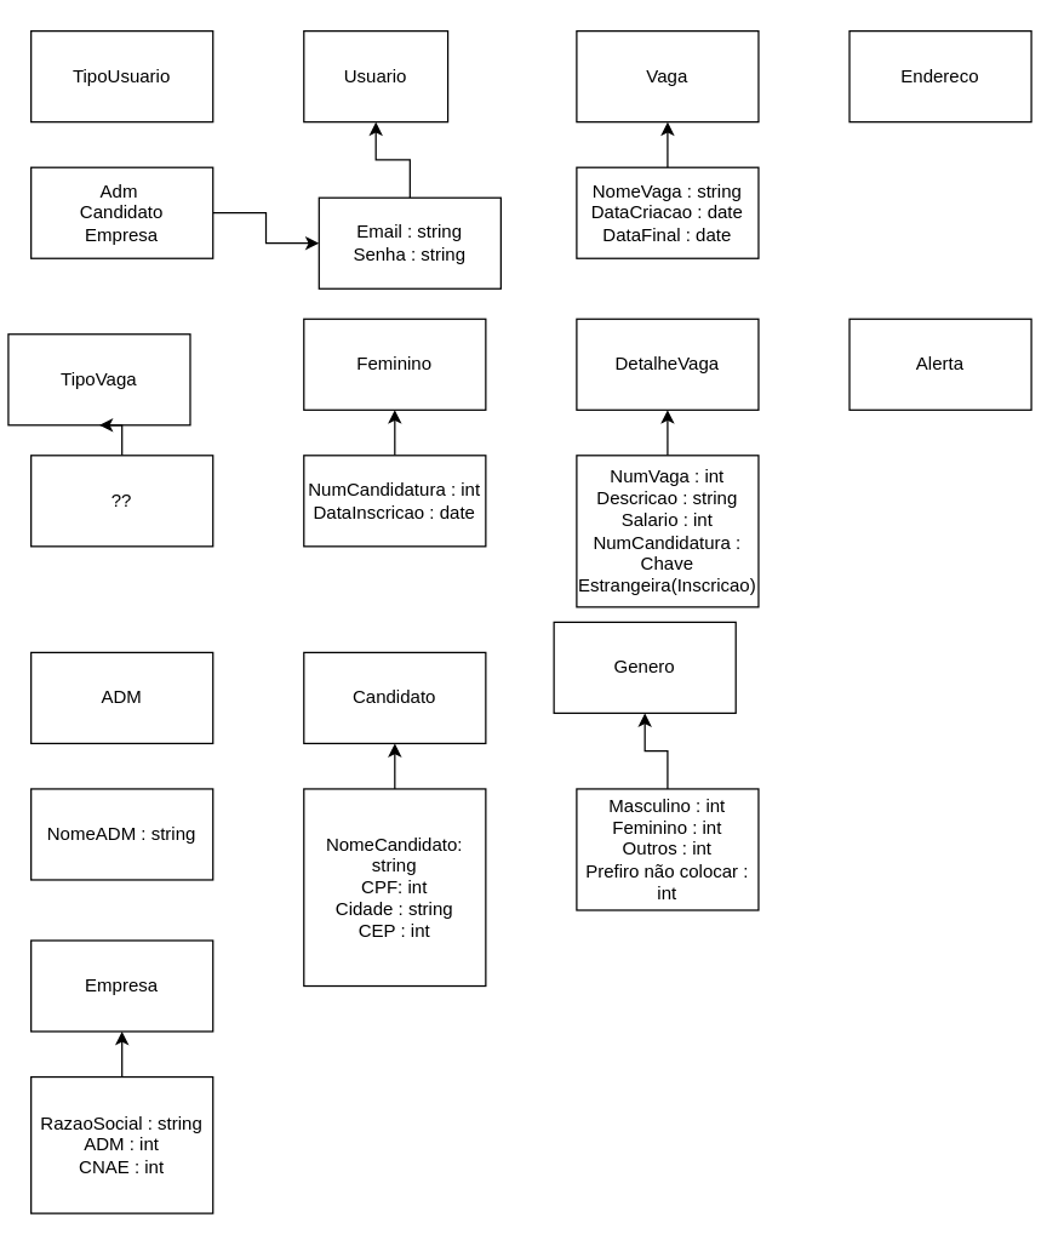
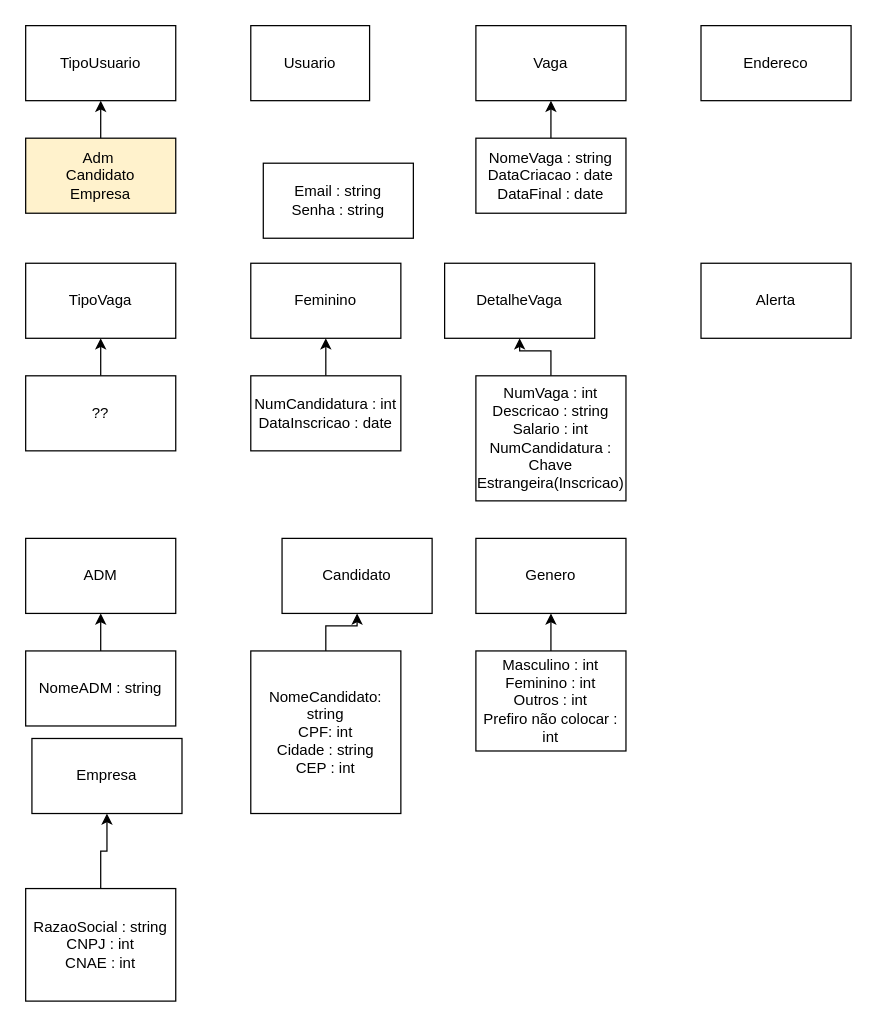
  <mxCell id="0" />
  <mxCell id="1" parent="0" />
  <mxCell id="2" value="Usuario" style="rounded=0;whiteSpace=wrap;html=1;" parent="1" vertex="1"><mxGeometry x="200" y="20" width="95" height="60" as="geometry" /></mxCell>
  <mxCell id="3" value="TipoUsuario" style="rounded=0;whiteSpace=wrap;html=1;" parent="1" vertex="1"><mxGeometry x="20" y="20" width="120" height="60" as="geometry" /></mxCell>
  <mxCell id="4" value="Vaga" style="rounded=0;whiteSpace=wrap;html=1;" parent="1" vertex="1"><mxGeometry x="380" y="20" width="120" height="60" as="geometry" /></mxCell>
  <mxCell id="5" value="Feminino" style="rounded=0;whiteSpace=wrap;html=1;" parent="1" vertex="1"><mxGeometry x="200" y="210" width="120" height="60" as="geometry" /></mxCell>
- <mxCell id="6" value="TipoVaga" style="rounded=0;whiteSpace=wrap;html=1;" parent="1" vertex="1"><mxGeometry x="5" y="220" width="120" height="60" as="geometry" /></mxCell>
- <mxCell id="7" value="Empresa" style="rounded=0;whiteSpace=wrap;html=1;" parent="1" vertex="1"><mxGeometry x="20" y="620" width="120" height="60" as="geometry" /></mxCell>
+ <mxCell id="6" value="TipoVaga" style="rounded=0;whiteSpace=wrap;html=1;" parent="1" vertex="1"><mxGeometry x="20" y="210" width="120" height="60" as="geometry" /></mxCell>
+ <mxCell id="7" value="Empresa" style="rounded=0;whiteSpace=wrap;html=1;" parent="1" vertex="1"><mxGeometry x="25" y="590" width="120" height="60" as="geometry" /></mxCell>
  <mxCell id="8" value="ADM" style="rounded=0;whiteSpace=wrap;html=1;" parent="1" vertex="1"><mxGeometry x="20" y="430" width="120" height="60" as="geometry" /></mxCell>
- <mxCell id="9" value="Candidato" style="rounded=0;whiteSpace=wrap;html=1;" parent="1" vertex="1"><mxGeometry x="200" y="430" width="120" height="60" as="geometry" /></mxCell>
- <mxCell id="10" value="" style="edgeStyle=orthogonalEdgeStyle;rounded=0;orthogonalLoop=1;jettySize=auto;html=1;" parent="1" source="11" target="13" edge="1"><mxGeometry relative="1" as="geometry" /></mxCell>
- <mxCell id="11" value="Adm&amp;nbsp;&lt;br&gt;Candidato&lt;br&gt;Empresa" style="rounded=0;whiteSpace=wrap;html=1;" parent="1" vertex="1"><mxGeometry x="20" y="110" width="120" height="60" as="geometry" /></mxCell>
- <mxCell id="12" value="" style="edgeStyle=orthogonalEdgeStyle;rounded=0;orthogonalLoop=1;jettySize=auto;html=1;" parent="1" source="13" target="2" edge="1"><mxGeometry relative="1" as="geometry" /></mxCell>
+ <mxCell id="9" value="Candidato" style="rounded=0;whiteSpace=wrap;html=1;" parent="1" vertex="1"><mxGeometry x="225" y="430" width="120" height="60" as="geometry" /></mxCell>
+ <mxCell id="10" value="" style="edgeStyle=orthogonalEdgeStyle;rounded=0;orthogonalLoop=1;jettySize=auto;html=1;" parent="1" source="11" target="3" edge="1"><mxGeometry relative="1" as="geometry" /></mxCell>
+ <mxCell id="11" value="Adm&amp;nbsp;&lt;br&gt;Candidato&lt;br&gt;Empresa" style="rounded=0;whiteSpace=wrap;html=1;fillColor=#fff2cc;" parent="1" vertex="1"><mxGeometry x="20" y="110" width="120" height="60" as="geometry" /></mxCell>
  <mxCell id="13" value="Email : string&lt;br&gt;Senha : string" style="rounded=0;whiteSpace=wrap;html=1;" parent="1" vertex="1"><mxGeometry x="210" y="130" width="120" height="60" as="geometry" /></mxCell>
  <mxCell id="14" value="Endereco" style="rounded=0;whiteSpace=wrap;html=1;" parent="1" vertex="1"><mxGeometry x="560" y="20" width="120" height="60" as="geometry" /></mxCell>
  <mxCell id="15" value="" style="edgeStyle=orthogonalEdgeStyle;rounded=0;orthogonalLoop=1;jettySize=auto;html=1;" parent="1" source="16" target="4" edge="1"><mxGeometry relative="1" as="geometry" /></mxCell>
  <mxCell id="16" value="NomeVaga : string&lt;br&gt;DataCriacao : date&lt;br&gt;DataFinal : date" style="rounded=0;whiteSpace=wrap;html=1;" parent="1" vertex="1"><mxGeometry x="380" y="110" width="120" height="60" as="geometry" /></mxCell>
  <mxCell id="17" value="" style="edgeStyle=orthogonalEdgeStyle;rounded=0;orthogonalLoop=1;jettySize=auto;html=1;" parent="1" source="18" target="6" edge="1"><mxGeometry relative="1" as="geometry" /></mxCell>
  <mxCell id="18" value="??" style="rounded=0;whiteSpace=wrap;html=1;" parent="1" vertex="1"><mxGeometry x="20" y="300" width="120" height="60" as="geometry" /></mxCell>
  <mxCell id="19" value="" style="edgeStyle=orthogonalEdgeStyle;rounded=0;orthogonalLoop=1;jettySize=auto;html=1;" parent="1" source="20" target="5" edge="1"><mxGeometry relative="1" as="geometry" /></mxCell>
  <mxCell id="20" value="NumCandidatura : int&lt;br&gt;DataInscricao : date" style="rounded=0;whiteSpace=wrap;html=1;" parent="1" vertex="1"><mxGeometry x="200" y="300" width="120" height="60" as="geometry" /></mxCell>
+ <mxCell id="21" value="" style="edgeStyle=orthogonalEdgeStyle;rounded=0;orthogonalLoop=1;jettySize=auto;html=1;" parent="1" source="22" target="8" edge="1"><mxGeometry relative="1" as="geometry" /></mxCell>
  <mxCell id="22" value="NomeADM : string&lt;br&gt;" style="rounded=0;whiteSpace=wrap;html=1;" parent="1" vertex="1"><mxGeometry x="20" y="520" width="120" height="60" as="geometry" /></mxCell>
  <mxCell id="23" value="" style="edgeStyle=orthogonalEdgeStyle;rounded=0;orthogonalLoop=1;jettySize=auto;html=1;" parent="1" source="24" target="9" edge="1"><mxGeometry relative="1" as="geometry" /></mxCell>
  <mxCell id="24" value="NomeCandidato: string&lt;br&gt;CPF: int&lt;br&gt;Cidade : string&lt;br&gt;CEP : int" style="rounded=0;whiteSpace=wrap;html=1;" parent="1" vertex="1"><mxGeometry x="200" y="520" width="120" height="130" as="geometry" /></mxCell>
  <mxCell id="25" value="" style="edgeStyle=orthogonalEdgeStyle;rounded=0;orthogonalLoop=1;jettySize=auto;html=1;" parent="1" source="26" target="7" edge="1"><mxGeometry relative="1" as="geometry" /></mxCell>
- <mxCell id="26" value="RazaoSocial : string&lt;br&gt;ADM : int&lt;br&gt;CNAE : int" style="rounded=0;whiteSpace=wrap;html=1;" parent="1" vertex="1"><mxGeometry x="20" y="710" width="120" height="90" as="geometry" /></mxCell>
- <mxCell id="27" value="DetalheVaga" style="rounded=0;whiteSpace=wrap;html=1;" parent="1" vertex="1"><mxGeometry x="380" y="210" width="120" height="60" as="geometry" /></mxCell>
+ <mxCell id="26" value="RazaoSocial : string&lt;br&gt;CNPJ : int&lt;br&gt;CNAE : int" style="rounded=0;whiteSpace=wrap;html=1;" parent="1" vertex="1"><mxGeometry x="20" y="710" width="120" height="90" as="geometry" /></mxCell>
+ <mxCell id="27" value="DetalheVaga" style="rounded=0;whiteSpace=wrap;html=1;" parent="1" vertex="1"><mxGeometry x="355" y="210" width="120" height="60" as="geometry" /></mxCell>
  <mxCell id="28" value="" style="edgeStyle=orthogonalEdgeStyle;rounded=0;orthogonalLoop=1;jettySize=auto;html=1;" parent="1" source="29" target="27" edge="1"><mxGeometry relative="1" as="geometry" /></mxCell>
  <mxCell id="29" value="NumVaga : int&lt;br&gt;Descricao : string&lt;br&gt;Salario : int&lt;br&gt;NumCandidatura : Chave Estrangeira(Inscricao)" style="rounded=0;whiteSpace=wrap;html=1;" parent="1" vertex="1"><mxGeometry x="380" y="300" width="120" height="100" as="geometry" /></mxCell>
  <mxCell id="30" value="Alerta" style="rounded=0;whiteSpace=wrap;html=1;" vertex="1" parent="1"><mxGeometry x="560" y="210" width="120" height="60" as="geometry" /></mxCell>
- <mxCell id="31" value="Genero" style="rounded=0;whiteSpace=wrap;html=1;" vertex="1" parent="1"><mxGeometry x="365" y="410" width="120" height="60" as="geometry" /></mxCell>
+ <mxCell id="31" value="Genero" style="rounded=0;whiteSpace=wrap;html=1;" vertex="1" parent="1"><mxGeometry x="380" y="430" width="120" height="60" as="geometry" /></mxCell>
  <mxCell id="32" value="" style="edgeStyle=orthogonalEdgeStyle;rounded=0;orthogonalLoop=1;jettySize=auto;html=1;" edge="1" parent="1" source="33" target="31"><mxGeometry relative="1" as="geometry" /></mxCell>
  <mxCell id="33" value="Masculino : int&lt;br&gt;Feminino : int&lt;br&gt;Outros : int&lt;br&gt;Prefiro não colocar : int" style="rounded=0;whiteSpace=wrap;html=1;" vertex="1" parent="1"><mxGeometry x="380" y="520" width="120" height="80" as="geometry" /></mxCell>
